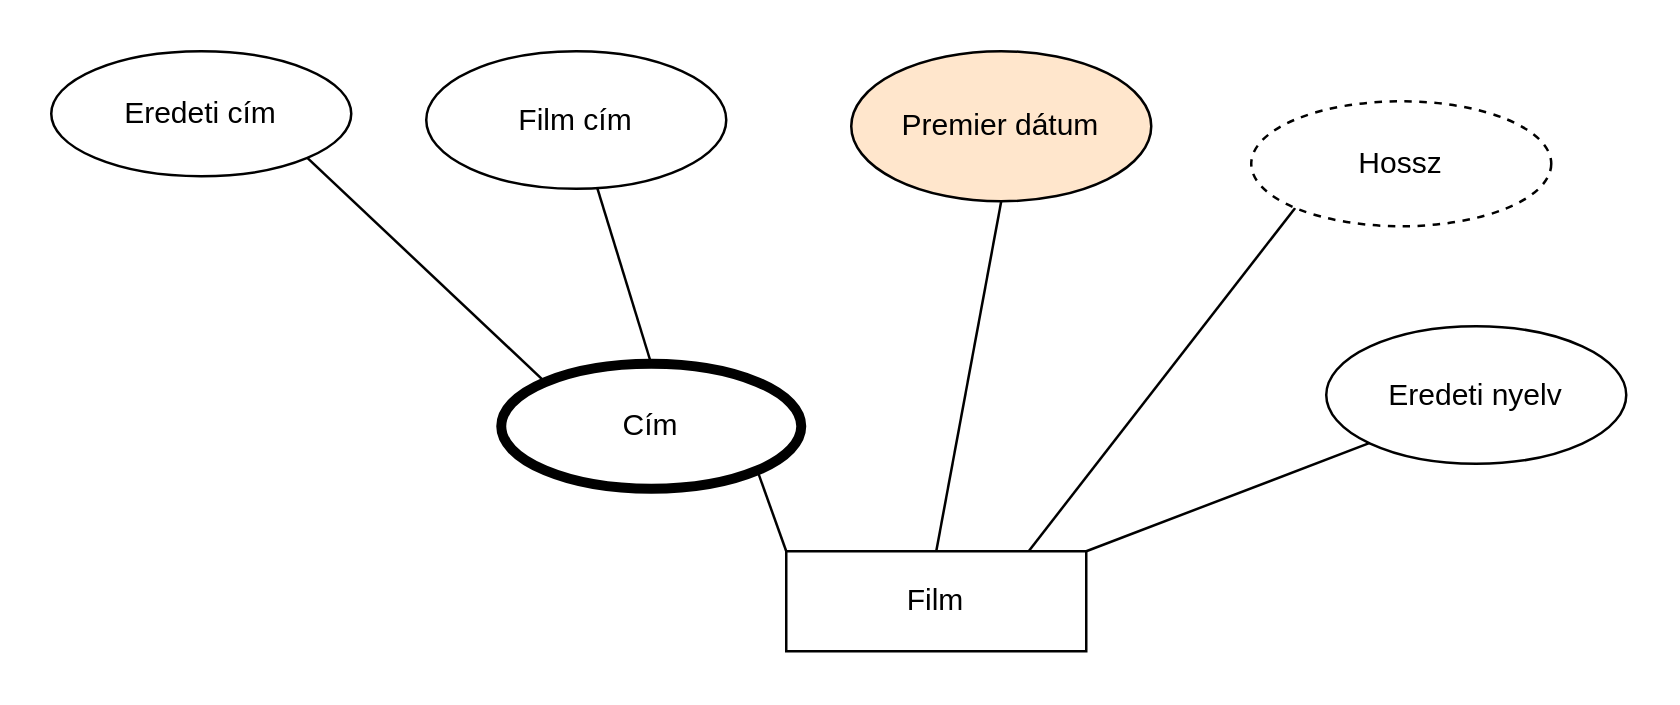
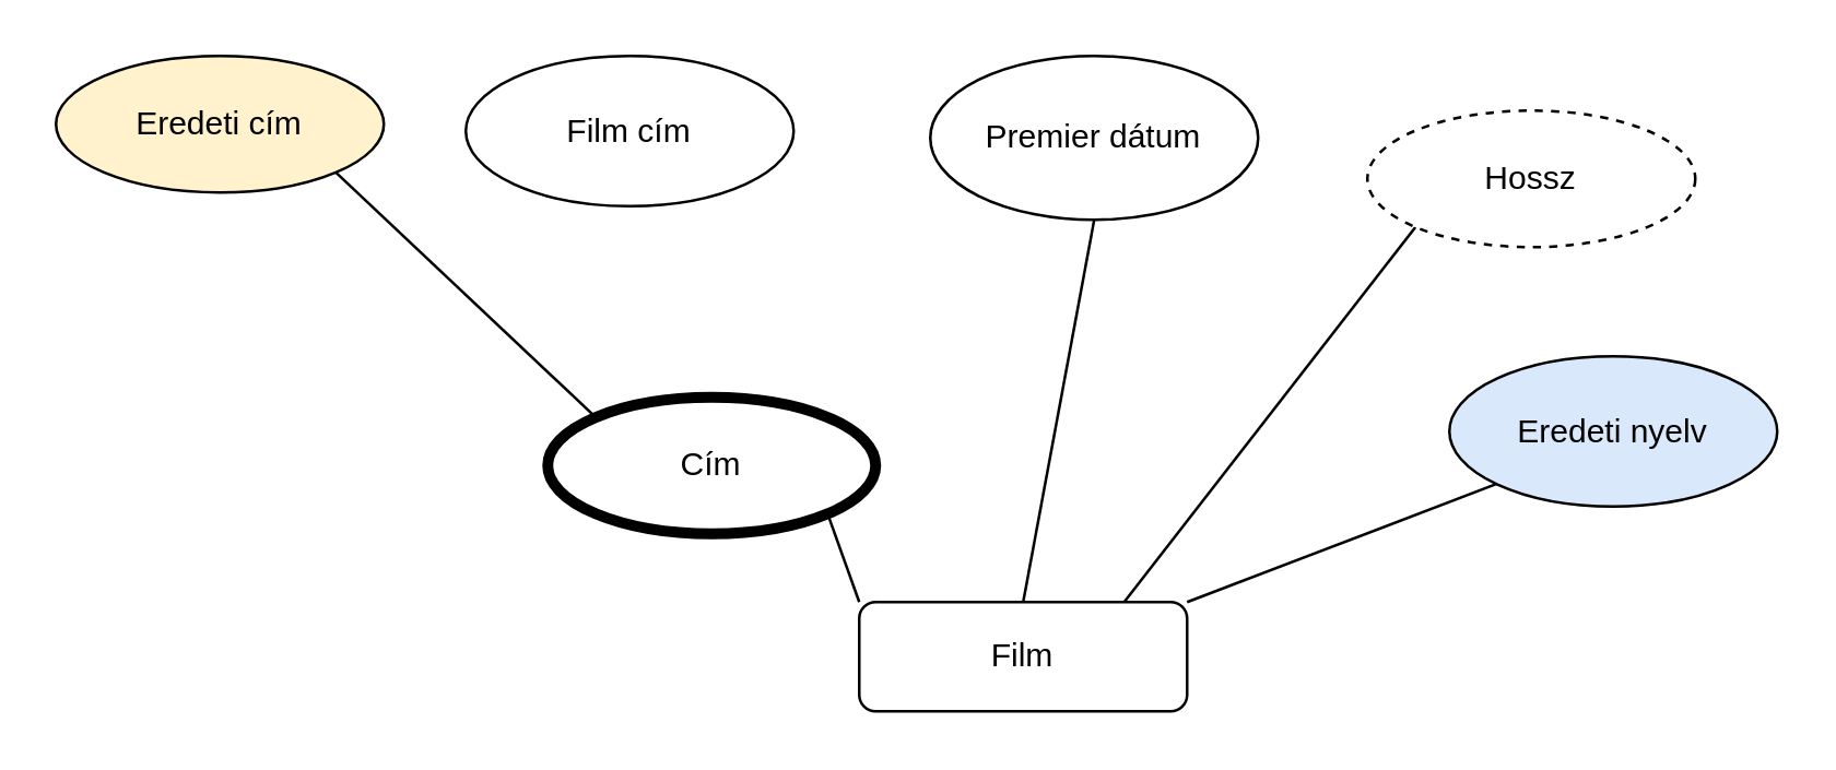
  <mxCell id="0" />
  <mxCell id="1" parent="0" />
- <mxCell id="2" value="Film" style="rounded=0;whiteSpace=wrap;html=1;" vertex="1" parent="1"><mxGeometry x="314" y="220" width="120" height="40" as="geometry" /></mxCell>
+ <mxCell id="2" value="Film" style="whiteSpace=wrap;html=1;rounded=1;" vertex="1" parent="1"><mxGeometry x="314" y="220" width="120" height="40" as="geometry" /></mxCell>
  <mxCell id="3" style="rounded=0;orthogonalLoop=1;jettySize=auto;html=1;exitX=1;exitY=1;exitDx=0;exitDy=0;entryX=0;entryY=0;entryDx=0;entryDy=0;endArrow=none;endFill=0;" edge="1" parent="1" source="4" target="2"><mxGeometry relative="1" as="geometry" /></mxCell>
  <mxCell id="4" value="Cím" style="ellipse;whiteSpace=wrap;html=1;strokeWidth=4;" vertex="1" parent="1"><mxGeometry x="200" y="145" width="120" height="50" as="geometry" /></mxCell>
  <mxCell id="5" style="edgeStyle=none;rounded=0;orthogonalLoop=1;jettySize=auto;html=1;exitX=1;exitY=1;exitDx=0;exitDy=0;entryX=0;entryY=0;entryDx=0;entryDy=0;endArrow=none;endFill=0;" edge="1" parent="1" source="6" target="4"><mxGeometry relative="1" as="geometry" /></mxCell>
- <mxCell id="6" value="Eredeti cím" style="ellipse;whiteSpace=wrap;html=1;strokeWidth=1;" vertex="1" parent="1"><mxGeometry x="20" y="20" width="120" height="50" as="geometry" /></mxCell>
- <mxCell id="7" style="edgeStyle=none;rounded=0;orthogonalLoop=1;jettySize=auto;html=1;entryX=0.5;entryY=0;entryDx=0;entryDy=0;endArrow=none;endFill=0;" edge="1" parent="1" source="8" target="4"><mxGeometry relative="1" as="geometry"><mxPoint x="240" y="80" as="sourcePoint" /></mxGeometry></mxCell>
+ <mxCell id="6" value="Eredeti cím" style="ellipse;whiteSpace=wrap;html=1;strokeWidth=1;fillColor=#fff2cc;" vertex="1" parent="1"><mxGeometry x="20" y="20" width="120" height="50" as="geometry" /></mxCell>
  <mxCell id="8" value="Film cím" style="ellipse;whiteSpace=wrap;html=1;strokeWidth=1;" vertex="1" parent="1"><mxGeometry x="170" y="20" width="120" height="55" as="geometry" /></mxCell>
  <mxCell id="9" style="edgeStyle=none;rounded=0;orthogonalLoop=1;jettySize=auto;html=1;exitX=0.5;exitY=1;exitDx=0;exitDy=0;entryX=0.5;entryY=0;entryDx=0;entryDy=0;endArrow=none;endFill=0;" edge="1" parent="1" source="10" target="2"><mxGeometry relative="1" as="geometry" /></mxCell>
- <mxCell id="10" value="Premier dátum" style="ellipse;whiteSpace=wrap;html=1;strokeWidth=1;fillColor=#ffe6cc;" vertex="1" parent="1"><mxGeometry x="340" y="20" width="120" height="60" as="geometry" /></mxCell>
+ <mxCell id="10" value="Premier dátum" style="ellipse;whiteSpace=wrap;html=1;strokeWidth=1;" vertex="1" parent="1"><mxGeometry x="340" y="20" width="120" height="60" as="geometry" /></mxCell>
  <mxCell id="11" style="edgeStyle=none;rounded=0;orthogonalLoop=1;jettySize=auto;html=1;exitX=0;exitY=1;exitDx=0;exitDy=0;entryX=0.808;entryY=0;entryDx=0;entryDy=0;entryPerimeter=0;endArrow=none;endFill=0;" edge="1" parent="1" source="12" target="2"><mxGeometry relative="1" as="geometry" /></mxCell>
  <mxCell id="12" value="Hossz" style="ellipse;whiteSpace=wrap;html=1;strokeWidth=1;dashed=1;" vertex="1" parent="1"><mxGeometry x="500" y="40" width="120" height="50" as="geometry" /></mxCell>
  <mxCell id="13" style="edgeStyle=none;rounded=0;orthogonalLoop=1;jettySize=auto;html=1;exitX=0;exitY=1;exitDx=0;exitDy=0;entryX=1;entryY=0;entryDx=0;entryDy=0;endArrow=none;endFill=0;" edge="1" parent="1" source="14" target="2"><mxGeometry relative="1" as="geometry" /></mxCell>
- <mxCell id="14" value="Eredeti nyelv" style="ellipse;whiteSpace=wrap;html=1;strokeWidth=1;" vertex="1" parent="1"><mxGeometry x="530" y="130" width="120" height="55" as="geometry" /></mxCell>
+ <mxCell id="14" value="Eredeti nyelv" style="ellipse;whiteSpace=wrap;html=1;strokeWidth=1;fillColor=#dae8fc;" vertex="1" parent="1"><mxGeometry x="530" y="130" width="120" height="55" as="geometry" /></mxCell>
